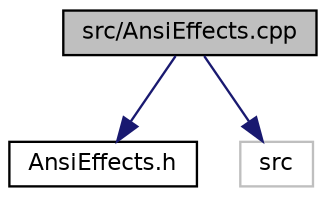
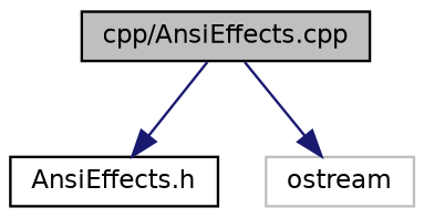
  digraph {
    node [color=black fillcolor=white fontname=Helvetica fontsize=10 shape=record style=filled]
    edge [color=midnightblue fontname=Helvetica fontsize=10 labelfontname=Helvetica labelfontsize=10 style=solid]
-   n1 [fillcolor=grey75 fontcolor=black height=0.2 label="src/AnsiEffects.cpp" width=0.4]
+   n1 [fillcolor=grey75 fontcolor=black height=0.2 label="cpp/AnsiEffects.cpp" width=0.4]
    n2 [height=0.2 label="AnsiEffects.h" width=0.4]
-   n3 [color=grey75 height=0.2 label=src width=0.4]
+   n3 [color=grey75 height=0.2 label=ostream width=0.4]
    n1 -> n2
    n1 -> n3
  }
